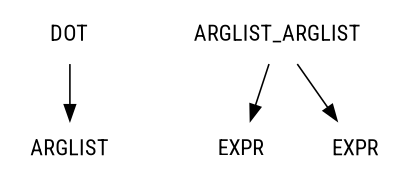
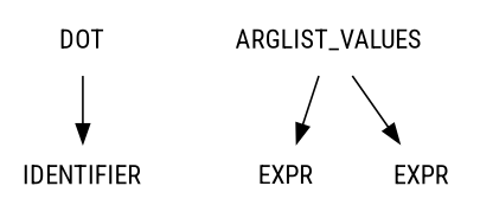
  digraph {
    fontname="Roboto Condensed"
    ordering=out
    node [fontname="Roboto Condensed" shape=plaintext]
    edge [fontname="Roboto Condensed"]
    n1 [label=DOT]
-   IDENTIFIER [label=ARGLIST]
-   ARGLIST_VALUES [label=ARGLIST_ARGLIST]
+   IDENTIFIER
+   ARGLIST_VALUES
    EXPR
    n5 [label=EXPR]
    n1 -> IDENTIFIER
    ARGLIST_VALUES -> EXPR
    ARGLIST_VALUES -> n5
  }
